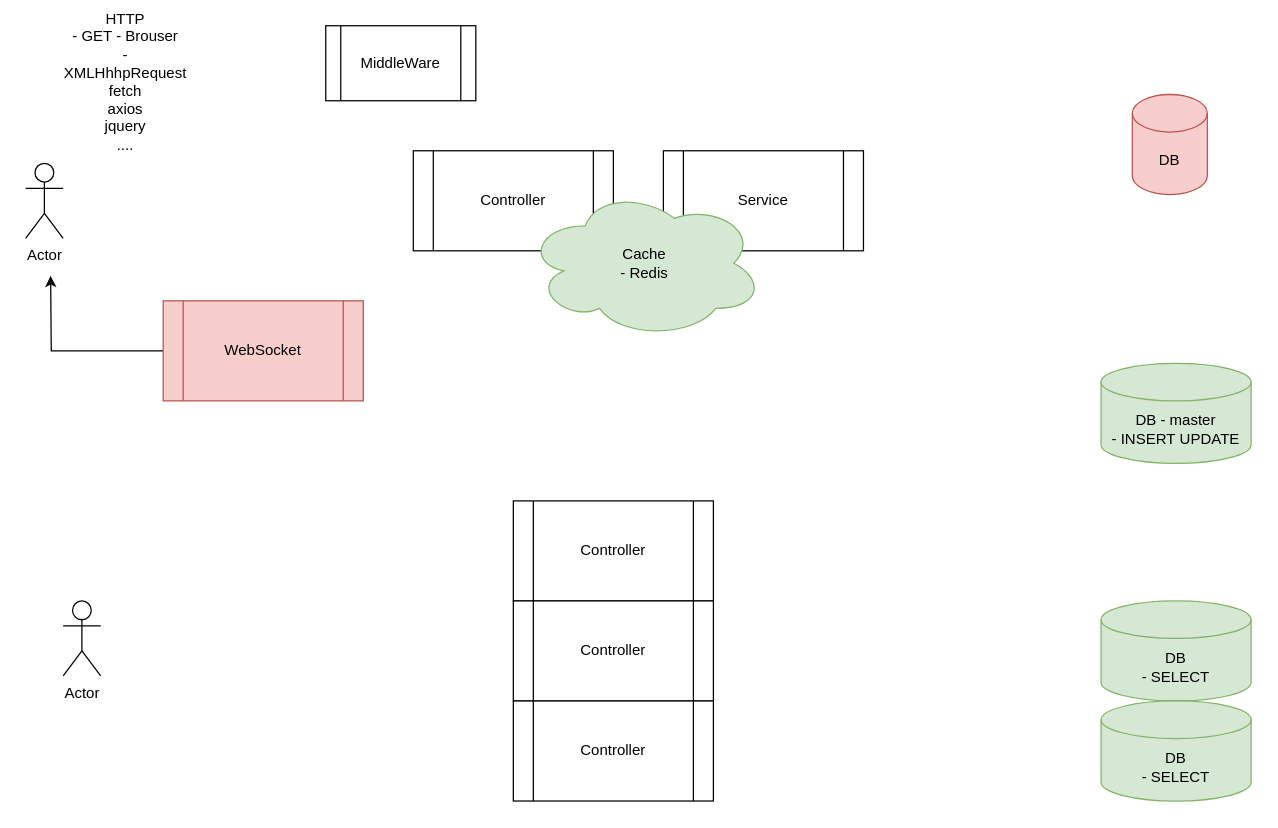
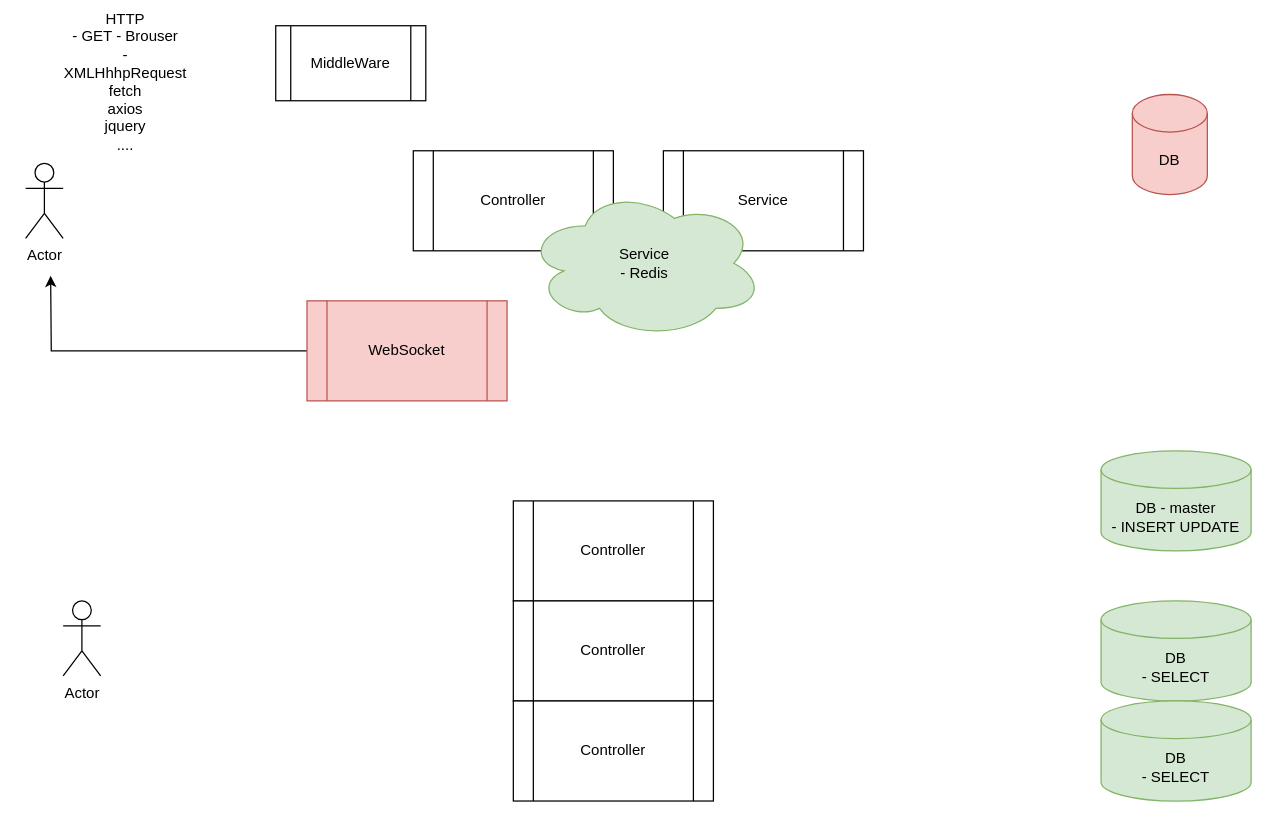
  <mxCell id="0" />
  <mxCell id="1" parent="0" />
  <mxCell id="2" value="Actor" style="shape=umlActor;verticalLabelPosition=bottom;verticalAlign=top;html=1;outlineConnect=0;" vertex="1" parent="1"><mxGeometry x="20" y="130" width="30" height="60" as="geometry" /></mxCell>
  <mxCell id="3" value="Controller" style="shape=process;whiteSpace=wrap;html=1;backgroundOutline=1;" vertex="1" parent="1"><mxGeometry x="330" y="120" width="160" height="80" as="geometry" /></mxCell>
- <mxCell id="4" value="MiddleWare" style="shape=process;whiteSpace=wrap;html=1;backgroundOutline=1;" vertex="1" parent="1"><mxGeometry x="260" y="20" width="120" height="60" as="geometry" /></mxCell>
+ <mxCell id="4" value="MiddleWare" style="shape=process;whiteSpace=wrap;html=1;backgroundOutline=1;" vertex="1" parent="1"><mxGeometry x="220" y="20" width="120" height="60" as="geometry" /></mxCell>
  <mxCell id="5" value="Service" style="shape=process;whiteSpace=wrap;html=1;backgroundOutline=1;" vertex="1" parent="1"><mxGeometry x="530" y="120" width="160" height="80" as="geometry" /></mxCell>
  <mxCell id="6" value="DB" style="shape=cylinder3;whiteSpace=wrap;html=1;boundedLbl=1;backgroundOutline=1;size=15;fillColor=#f8cecc;strokeColor=#b85450;" vertex="1" parent="1"><mxGeometry x="905" y="75" width="60" height="80" as="geometry" /></mxCell>
  <mxCell id="7" value="HTTP&lt;br&gt;- GET - Brouser&lt;br&gt;- XMLHhhpRequest&lt;br&gt;fetch&lt;br&gt;axios&lt;br&gt;jquery&lt;br&gt;....&lt;br&gt;" style="text;html=1;strokeColor=none;fillColor=none;align=center;verticalAlign=middle;whiteSpace=wrap;rounded=0;" vertex="1" parent="1"><mxGeometry x="50" y="30" width="100" height="70" as="geometry" /></mxCell>
  <mxCell id="8" style="edgeStyle=orthogonalEdgeStyle;rounded=0;orthogonalLoop=1;jettySize=auto;html=1;" edge="1" parent="1" source="9"><mxGeometry relative="1" as="geometry"><mxPoint x="40" y="220" as="targetPoint" /></mxGeometry></mxCell>
- <mxCell id="9" value="WebSocket" style="shape=process;whiteSpace=wrap;html=1;backgroundOutline=1;fillColor=#f8cecc;strokeColor=#b85450;" vertex="1" parent="1"><mxGeometry x="130" y="240" width="160" height="80" as="geometry" /></mxCell>
- <mxCell id="10" value="Cache&lt;br&gt;- Redis" style="ellipse;shape=cloud;whiteSpace=wrap;html=1;fillColor=#d5e8d4;strokeColor=#82b366;" vertex="1" parent="1"><mxGeometry x="420" y="150" width="190" height="120" as="geometry" /></mxCell>
+ <mxCell id="9" value="WebSocket" style="shape=process;whiteSpace=wrap;html=1;backgroundOutline=1;fillColor=#f8cecc;strokeColor=#b85450;" vertex="1" parent="1"><mxGeometry x="245" y="240" width="160" height="80" as="geometry" /></mxCell>
+ <mxCell id="10" value="Service&lt;br&gt;- Redis" style="ellipse;shape=cloud;whiteSpace=wrap;html=1;fillColor=#d5e8d4;strokeColor=#82b366;" vertex="1" parent="1"><mxGeometry x="420" y="150" width="190" height="120" as="geometry" /></mxCell>
  <mxCell id="11" value="Actor" style="shape=umlActor;verticalLabelPosition=bottom;verticalAlign=top;html=1;outlineConnect=0;" vertex="1" parent="1"><mxGeometry x="50" y="480" width="30" height="60" as="geometry" /></mxCell>
  <mxCell id="12" value="Controller" style="shape=process;whiteSpace=wrap;html=1;backgroundOutline=1;" vertex="1" parent="1"><mxGeometry x="410" y="400" width="160" height="80" as="geometry" /></mxCell>
  <mxCell id="13" value="Controller" style="shape=process;whiteSpace=wrap;html=1;backgroundOutline=1;" vertex="1" parent="1"><mxGeometry x="410" y="480" width="160" height="80" as="geometry" /></mxCell>
  <mxCell id="14" value="Controller" style="shape=process;whiteSpace=wrap;html=1;backgroundOutline=1;" vertex="1" parent="1"><mxGeometry x="410" y="560" width="160" height="80" as="geometry" /></mxCell>
- <mxCell id="15" value="DB - master&lt;br&gt;- INSERT&amp;nbsp;UPDATE" style="shape=cylinder3;whiteSpace=wrap;html=1;boundedLbl=1;backgroundOutline=1;size=15;fillColor=#d5e8d4;strokeColor=#82b366;" vertex="1" parent="1"><mxGeometry x="880" y="290" width="120" height="80" as="geometry" /></mxCell>
+ <mxCell id="15" value="DB - master&lt;br&gt;- INSERT&amp;nbsp;UPDATE" style="shape=cylinder3;whiteSpace=wrap;html=1;boundedLbl=1;backgroundOutline=1;size=15;fillColor=#d5e8d4;strokeColor=#82b366;" vertex="1" parent="1"><mxGeometry x="880" y="360" width="120" height="80" as="geometry" /></mxCell>
  <mxCell id="16" value="DB&lt;br&gt;- SELECT" style="shape=cylinder3;whiteSpace=wrap;html=1;boundedLbl=1;backgroundOutline=1;size=15;fillColor=#d5e8d4;strokeColor=#82b366;" vertex="1" parent="1"><mxGeometry x="880" y="480" width="120" height="80" as="geometry" /></mxCell>
  <mxCell id="17" value="DB&lt;br&gt;- SELECT" style="shape=cylinder3;whiteSpace=wrap;html=1;boundedLbl=1;backgroundOutline=1;size=15;fillColor=#d5e8d4;strokeColor=#82b366;" vertex="1" parent="1"><mxGeometry x="880" y="560" width="120" height="80" as="geometry" /></mxCell>
